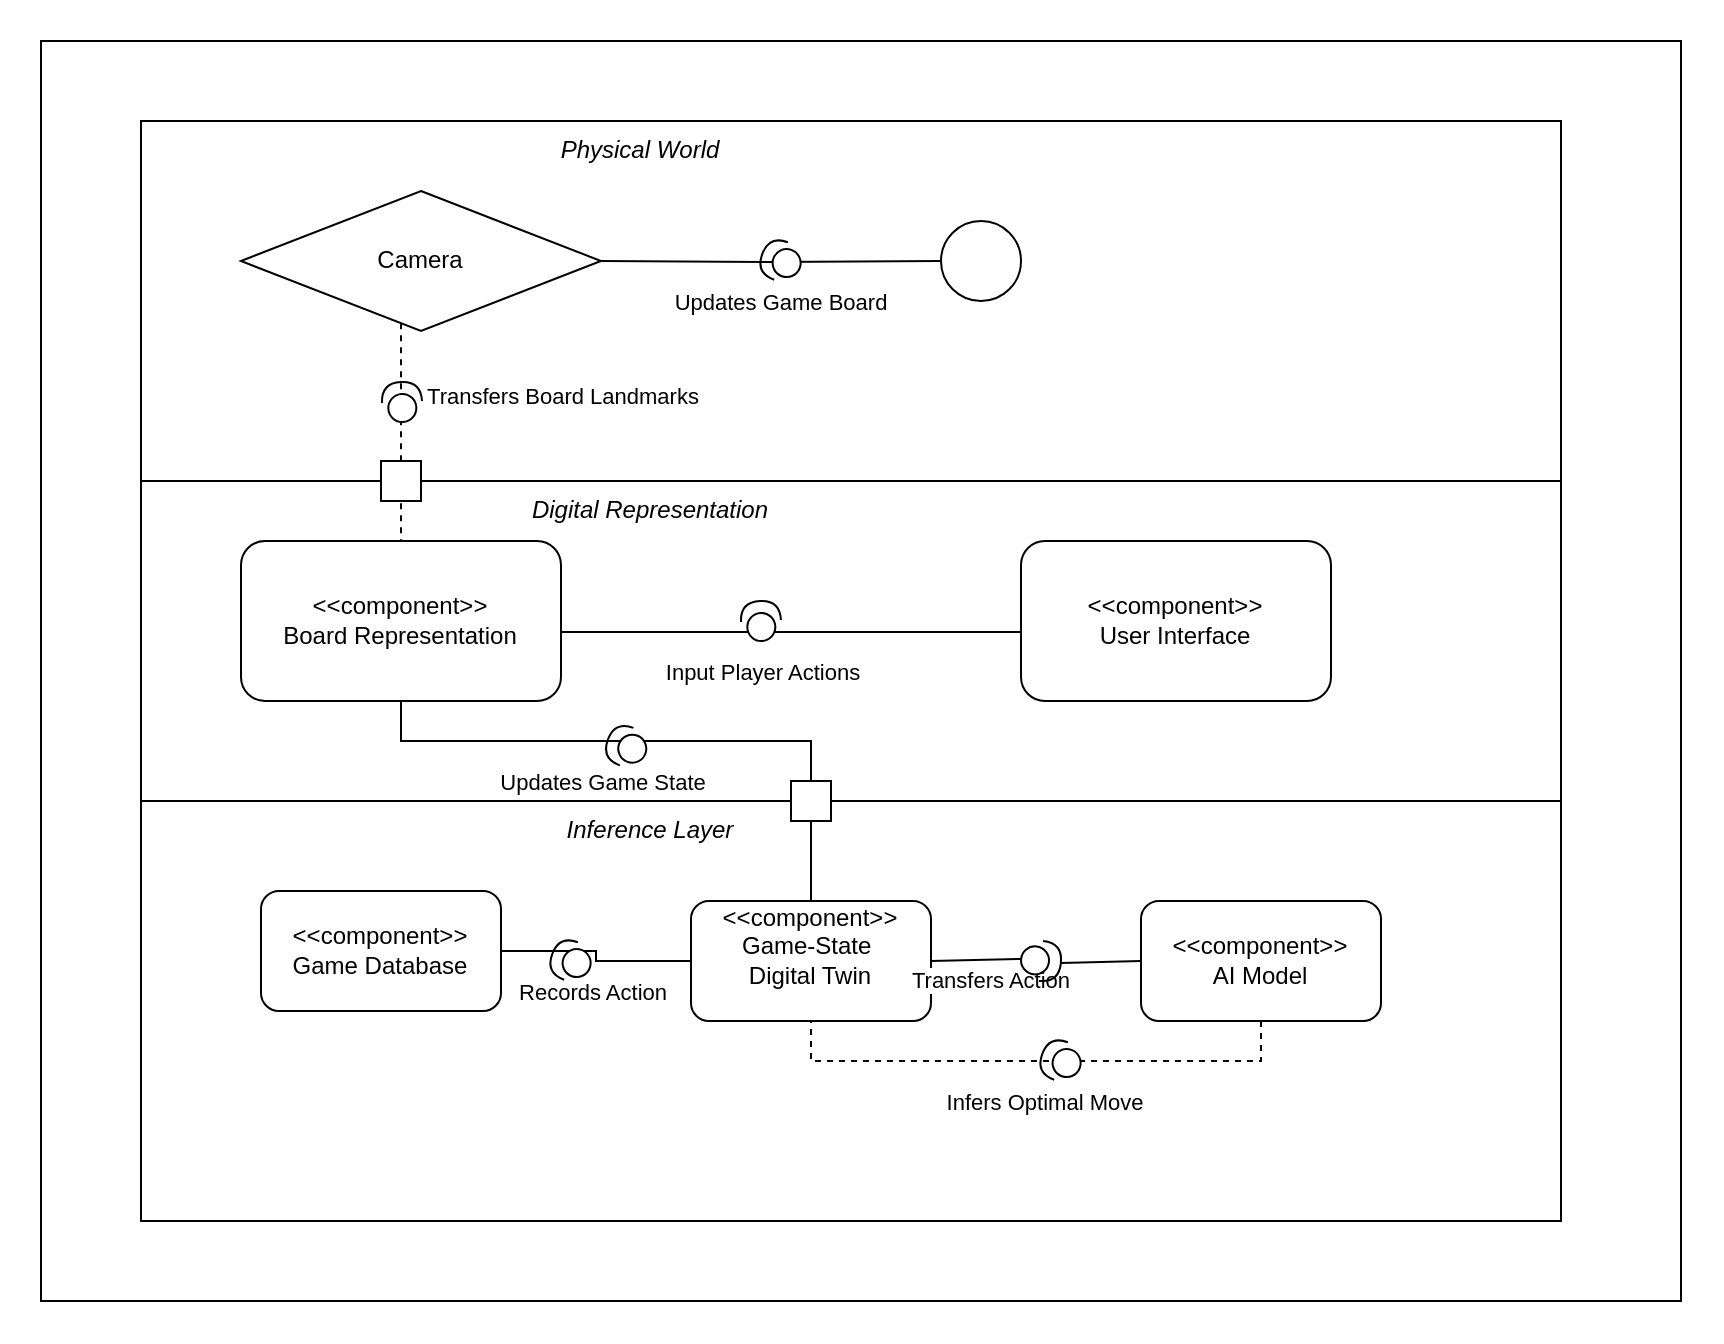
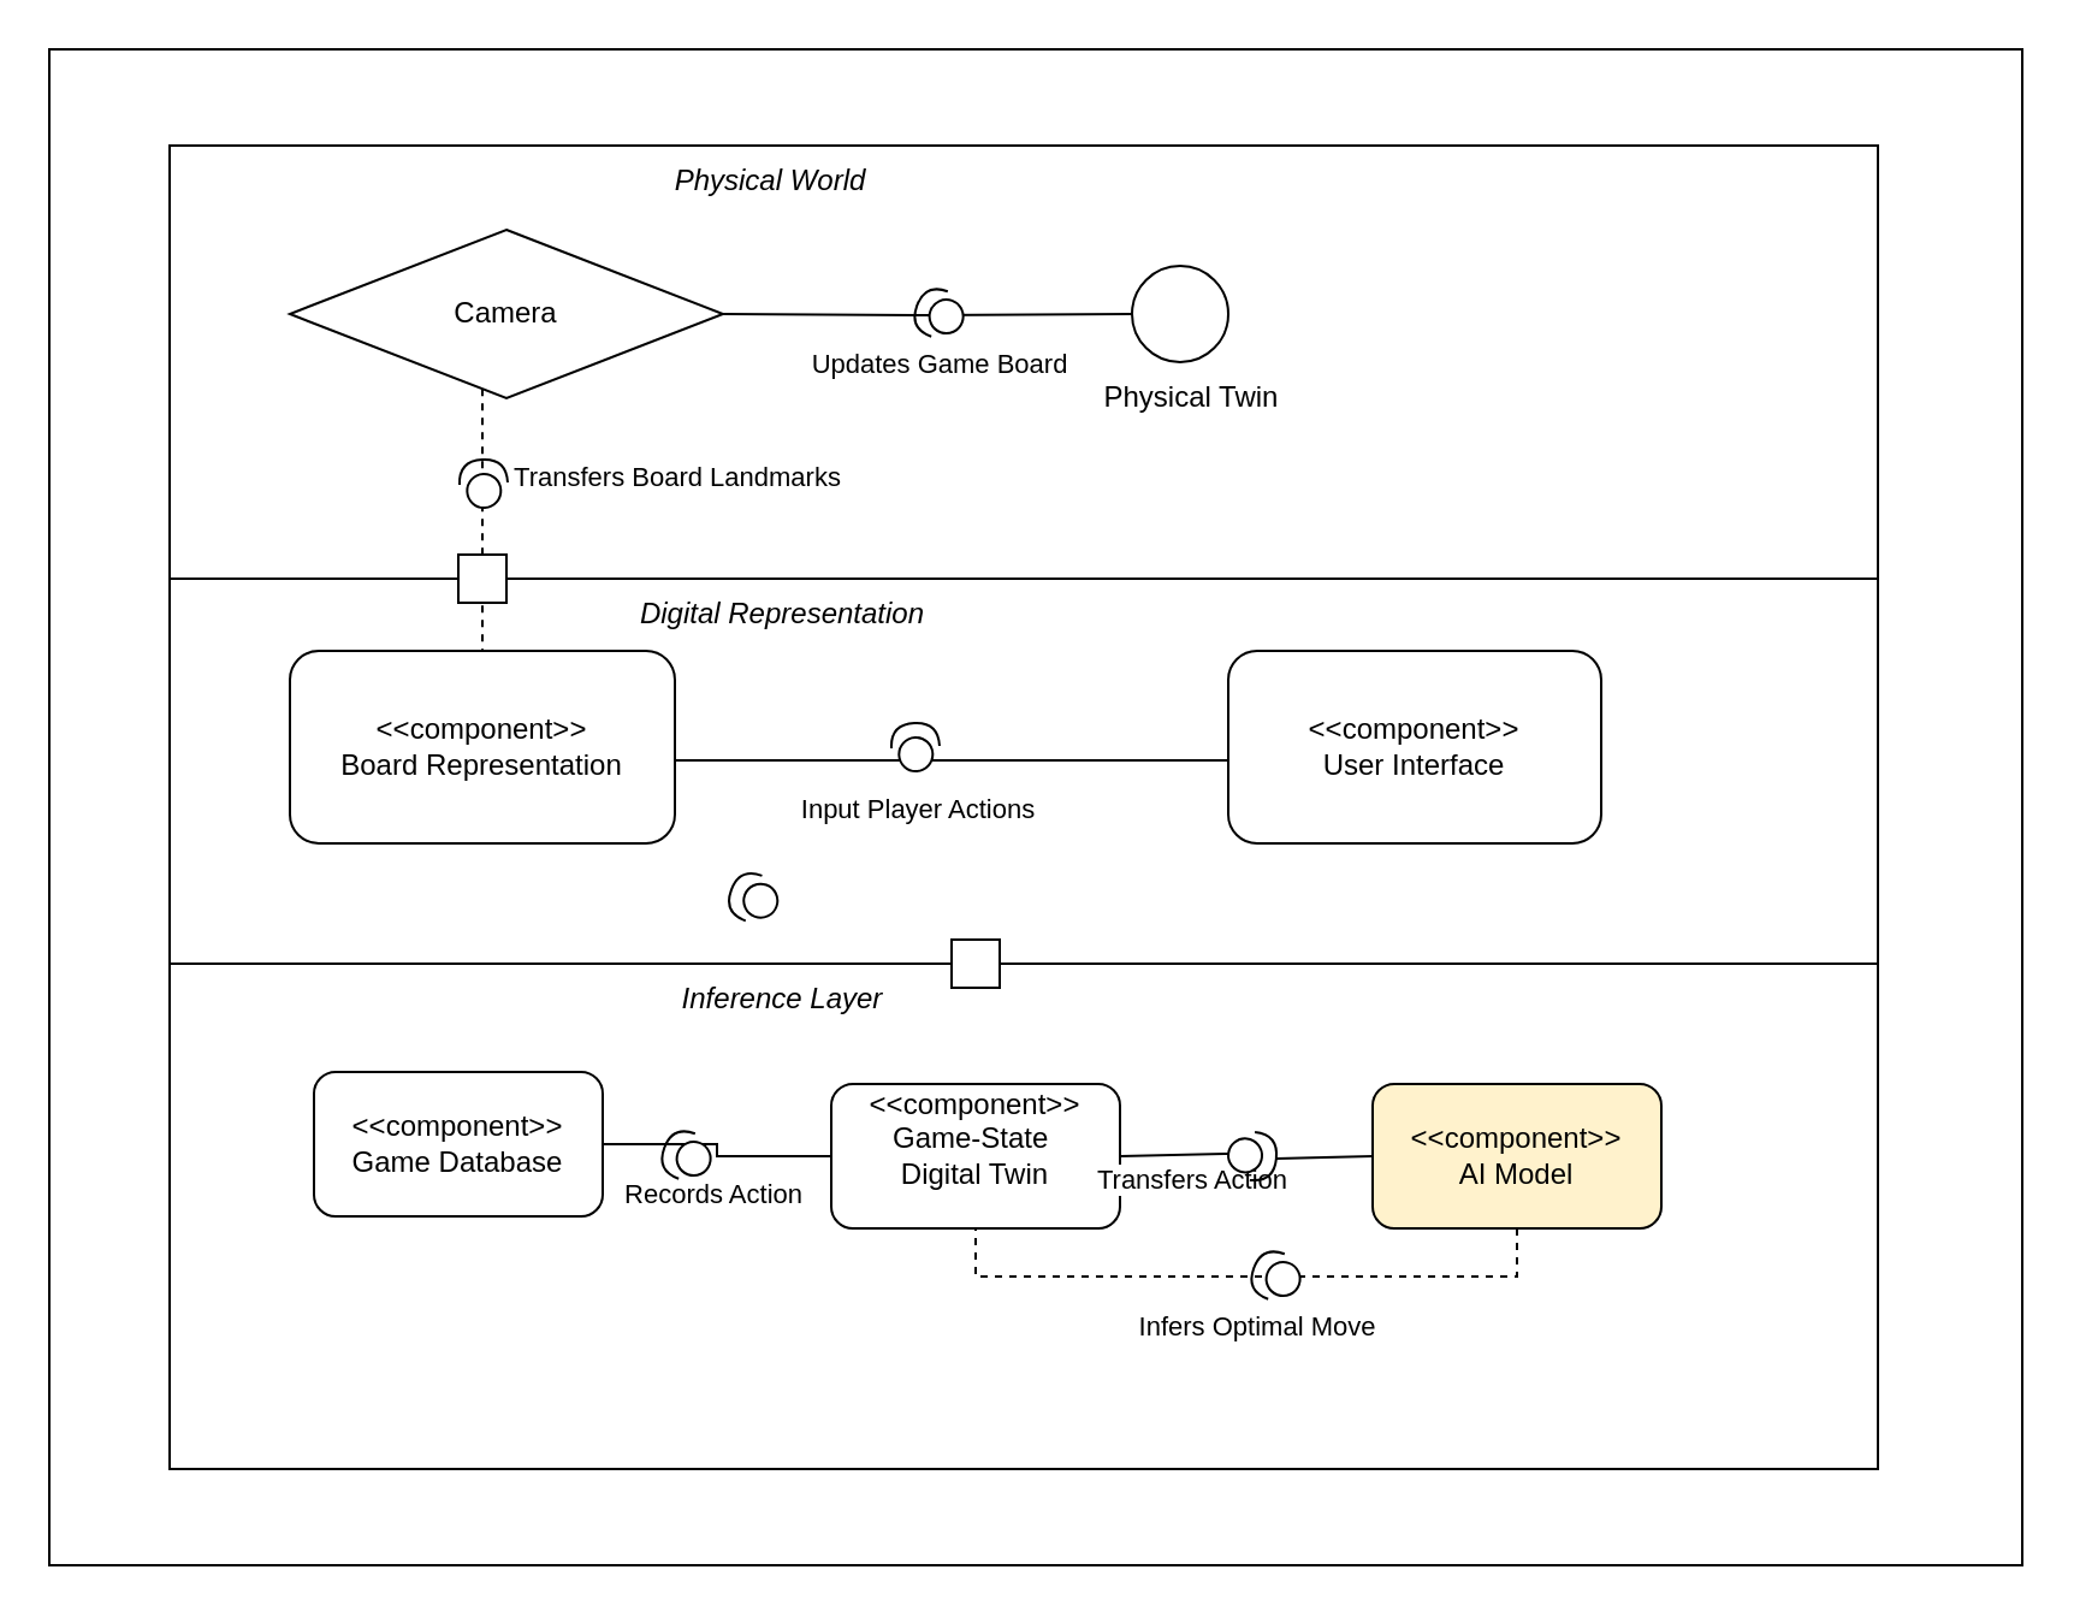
  <mxCell id="0" />
  <mxCell id="1" parent="0" />
  <mxCell id="2" value="" style="rounded=0;whiteSpace=wrap;html=1;" vertex="1" parent="1"><mxGeometry x="20" y="20" width="820" height="630" as="geometry" /></mxCell>
  <mxCell id="3" value="" style="rounded=0;whiteSpace=wrap;html=1;movable=0;resizable=0;rotatable=0;deletable=0;editable=0;locked=1;connectable=0;" vertex="1" parent="1"><mxGeometry x="70" y="400" width="710" height="210" as="geometry" /></mxCell>
  <mxCell id="4" value="" style="rounded=0;whiteSpace=wrap;html=1;" vertex="1" parent="1"><mxGeometry x="70" y="240" width="710" height="160" as="geometry" /></mxCell>
  <mxCell id="5" value="" style="rounded=0;whiteSpace=wrap;html=1;" vertex="1" parent="1"><mxGeometry x="70" y="60" width="710" height="180" as="geometry" /></mxCell>
- <mxCell id="6" style="edgeStyle=orthogonalEdgeStyle;rounded=0;orthogonalLoop=1;jettySize=auto;html=1;startArrow=none;startFill=0;endArrow=none;endFill=0;movable=0;resizable=0;rotatable=0;deletable=0;editable=0;locked=1;connectable=0;" edge="1" parent="1" source="8" target="15"><mxGeometry relative="1" as="geometry"><Array as="points"><mxPoint x="200" y="370" /><mxPoint x="405" y="370" /></Array></mxGeometry></mxCell>
- <mxCell id="7" value="Updates Game State" style="edgeLabel;html=1;align=center;verticalAlign=middle;resizable=0;points=[];" vertex="1" connectable="0" parent="6"><mxGeometry x="-0.281" y="3" relative="1" as="geometry"><mxPoint x="10" y="23" as="offset" /></mxGeometry></mxCell>
  <mxCell id="8" value="&lt;div&gt;&lt;div&gt;&amp;lt;&amp;lt;component&amp;gt;&amp;gt;&lt;/div&gt;&lt;/div&gt;Board Representation" style="rounded=1;whiteSpace=wrap;html=1;" parent="1" vertex="1"><mxGeometry x="120" y="270" width="160" height="80" as="geometry" /></mxCell>
  <mxCell id="9" value="&lt;div&gt;&lt;div&gt;&amp;lt;&amp;lt;component&amp;gt;&amp;gt;&lt;/div&gt;&lt;/div&gt;Game Database" style="rounded=1;whiteSpace=wrap;html=1;" parent="1" vertex="1"><mxGeometry x="130" y="445" width="120" height="60" as="geometry" /></mxCell>
  <mxCell id="10" style="edgeStyle=orthogonalEdgeStyle;rounded=0;orthogonalLoop=1;jettySize=auto;html=1;exitX=0.5;exitY=1;exitDx=0;exitDy=0;entryX=0.5;entryY=1;entryDx=0;entryDy=0;endArrow=none;endFill=0;movable=0;resizable=0;rotatable=0;deletable=0;editable=0;locked=1;connectable=0;dashed=1;" parent="1" source="12" target="15" edge="1"><mxGeometry relative="1" as="geometry" /></mxCell>
  <mxCell id="11" value="Infers Optimal Move" style="edgeLabel;html=1;align=center;verticalAlign=middle;resizable=0;points=[];" parent="10" vertex="1" connectable="0"><mxGeometry x="-0.04" y="3" relative="1" as="geometry"><mxPoint x="-2" y="17" as="offset" /></mxGeometry></mxCell>
- <mxCell id="12" value="&lt;div&gt;&lt;div&gt;&amp;lt;&amp;lt;component&amp;gt;&amp;gt;&lt;/div&gt;&lt;/div&gt;AI Model" style="rounded=1;whiteSpace=wrap;html=1;" parent="1" vertex="1"><mxGeometry x="570" y="450" width="120" height="60" as="geometry" /></mxCell>
+ <mxCell id="12" value="&lt;div&gt;&lt;div&gt;&amp;lt;&amp;lt;component&amp;gt;&amp;gt;&lt;/div&gt;&lt;/div&gt;AI Model" style="rounded=1;whiteSpace=wrap;html=1;fillColor=#fff2cc;" parent="1" vertex="1"><mxGeometry x="570" y="450" width="120" height="60" as="geometry" /></mxCell>
  <mxCell id="13" style="edgeStyle=orthogonalEdgeStyle;rounded=0;orthogonalLoop=1;jettySize=auto;html=1;entryX=1;entryY=0.5;entryDx=0;entryDy=0;endArrow=none;endFill=0;movable=0;resizable=0;rotatable=0;deletable=0;editable=0;locked=1;connectable=0;" parent="1" source="15" target="9" edge="1"><mxGeometry relative="1" as="geometry" /></mxCell>
  <mxCell id="14" value="Records Action" style="edgeLabel;html=1;align=center;verticalAlign=middle;resizable=0;points=[];" parent="13" vertex="1" connectable="0"><mxGeometry x="0.101" y="-2" relative="1" as="geometry"><mxPoint y="22" as="offset" /></mxGeometry></mxCell>
  <mxCell id="15" value="&lt;div&gt;&lt;div&gt;&amp;lt;&amp;lt;component&amp;gt;&amp;gt;&lt;/div&gt;&lt;/div&gt;Game-State&amp;nbsp;&lt;div&gt;Digital Twin&lt;div&gt;&lt;br&gt;&lt;/div&gt;&lt;/div&gt;" style="rounded=1;whiteSpace=wrap;html=1;" parent="1" vertex="1"><mxGeometry x="345" y="450" width="120" height="60" as="geometry" /></mxCell>
  <mxCell id="16" value="" style="endArrow=none;html=1;rounded=0;entryX=0;entryY=0.5;entryDx=0;entryDy=0;exitX=1;exitY=0.5;exitDx=0;exitDy=0;endFill=0;" parent="1" source="32" target="12" edge="1"><mxGeometry width="50" height="50" relative="1" as="geometry"><mxPoint x="400" y="500" as="sourcePoint" /><mxPoint x="450" y="450" as="targetPoint" /></mxGeometry></mxCell>
  <mxCell id="17" style="edgeStyle=orthogonalEdgeStyle;rounded=0;orthogonalLoop=1;jettySize=auto;html=1;exitX=0;exitY=0.75;exitDx=0;exitDy=0;entryX=1;entryY=0.75;entryDx=0;entryDy=0;endArrow=none;endFill=0;movable=0;resizable=0;rotatable=0;deletable=0;editable=0;locked=1;connectable=0;" parent="1" edge="1"><mxGeometry relative="1" as="geometry"><mxPoint x="510" y="315.44" as="sourcePoint" /><mxPoint x="280" y="315.44" as="targetPoint" /></mxGeometry></mxCell>
  <mxCell id="18" value="Input Player Actions" style="edgeLabel;html=1;align=center;verticalAlign=middle;resizable=0;points=[];" parent="17" vertex="1" connectable="0"><mxGeometry x="0.132" y="-3" relative="1" as="geometry"><mxPoint y="23" as="offset" /></mxGeometry></mxCell>
  <mxCell id="19" value="&lt;div&gt;&lt;div&gt;&amp;lt;&amp;lt;component&amp;gt;&amp;gt;&lt;/div&gt;&lt;/div&gt;User Interface" style="rounded=1;whiteSpace=wrap;html=1;" parent="1" vertex="1"><mxGeometry x="510" y="270" width="155" height="80" as="geometry" /></mxCell>
  <mxCell id="20" style="edgeStyle=orthogonalEdgeStyle;rounded=0;orthogonalLoop=1;jettySize=auto;html=1;endArrow=none;endFill=0;dashed=1;" parent="1" source="22" target="8" edge="1"><mxGeometry relative="1" as="geometry"><Array as="points"><mxPoint x="200" y="230" /><mxPoint x="200" y="230" /></Array></mxGeometry></mxCell>
  <mxCell id="21" value="Transfers Board Landmarks" style="edgeLabel;html=1;align=center;verticalAlign=middle;resizable=0;points=[];" parent="20" vertex="1" connectable="0"><mxGeometry x="-0.336" relative="1" as="geometry"><mxPoint x="80" as="offset" /></mxGeometry></mxCell>
  <mxCell id="22" value="Camera" style="rhombus;whiteSpace=wrap;html=1;" parent="1" vertex="1"><mxGeometry x="120" y="95" width="180" height="70" as="geometry" /></mxCell>
  <mxCell id="23" style="edgeStyle=orthogonalEdgeStyle;rounded=0;orthogonalLoop=1;jettySize=auto;html=1;entryX=1;entryY=0.5;entryDx=0;entryDy=0;endArrow=none;endFill=0;movable=0;resizable=0;rotatable=0;deletable=0;editable=0;locked=1;connectable=0;" edge="1" parent="1" target="22"><mxGeometry relative="1" as="geometry"><mxPoint x="470" y="130" as="sourcePoint" /></mxGeometry></mxCell>
  <mxCell id="24" value="Updates Game Board" style="edgeLabel;html=1;align=center;verticalAlign=middle;resizable=0;points=[];" vertex="1" connectable="0" parent="23"><mxGeometry x="-0.118" y="-3" relative="1" as="geometry"><mxPoint x="-5" y="23" as="offset" /></mxGeometry></mxCell>
  <mxCell id="25" value="&lt;i&gt;Physical World&lt;/i&gt;" style="text;html=1;align=center;verticalAlign=middle;whiteSpace=wrap;rounded=0;" vertex="1" parent="1"><mxGeometry x="260" y="60" width="120" height="30" as="geometry" /></mxCell>
  <mxCell id="26" value="&lt;i&gt;Digital Representation&lt;/i&gt;" style="text;html=1;align=center;verticalAlign=middle;whiteSpace=wrap;rounded=0;" vertex="1" parent="1"><mxGeometry x="250" y="240" width="150" height="30" as="geometry" /></mxCell>
  <mxCell id="27" value="&lt;i&gt;Inference Layer&lt;/i&gt;" style="text;html=1;align=center;verticalAlign=middle;whiteSpace=wrap;rounded=0;" vertex="1" parent="1"><mxGeometry x="250" y="400" width="150" height="30" as="geometry" /></mxCell>
  <mxCell id="28" value="" style="whiteSpace=wrap;html=1;aspect=fixed;" vertex="1" parent="1"><mxGeometry x="395" y="390" width="20" height="20" as="geometry" /></mxCell>
  <mxCell id="29" value="" style="whiteSpace=wrap;html=1;aspect=fixed;" vertex="1" parent="1"><mxGeometry x="190" y="230" width="20" height="20" as="geometry" /></mxCell>
  <mxCell id="30" value="" style="endArrow=none;html=1;rounded=0;entryX=0;entryY=0.5;entryDx=0;entryDy=0;exitX=1;exitY=0.5;exitDx=0;exitDy=0;endFill=0;" edge="1" parent="1" source="15" target="32"><mxGeometry width="50" height="50" relative="1" as="geometry"><mxPoint x="465" y="480" as="sourcePoint" /><mxPoint x="570" y="480" as="targetPoint" /></mxGeometry></mxCell>
  <mxCell id="31" value="Transfers Action" style="edgeLabel;html=1;align=center;verticalAlign=middle;resizable=0;points=[];" vertex="1" connectable="0" parent="30"><mxGeometry x="-0.165" y="3" relative="1" as="geometry"><mxPoint x="11" y="13" as="offset" /></mxGeometry></mxCell>
  <mxCell id="32" value="" style="shape=providedRequiredInterface;html=1;verticalLabelPosition=bottom;sketch=0;rotation=-84;direction=south;" vertex="1" parent="1"><mxGeometry x="510" y="470" width="20" height="20" as="geometry" /></mxCell>
  <mxCell id="33" value="" style="shape=providedRequiredInterface;html=1;verticalLabelPosition=bottom;sketch=0;rotation=-160;" vertex="1" parent="1"><mxGeometry x="519.997" y="519.997" width="20" height="20" as="geometry" /></mxCell>
  <mxCell id="34" value="" style="shape=providedRequiredInterface;html=1;verticalLabelPosition=bottom;sketch=0;rotation=-160;" vertex="1" parent="1"><mxGeometry x="274.997" y="469.997" width="20" height="20" as="geometry" /></mxCell>
  <mxCell id="35" value="" style="shape=providedRequiredInterface;html=1;verticalLabelPosition=bottom;sketch=0;rotation=-160;" vertex="1" parent="1"><mxGeometry x="302.817" y="362.817" width="20" height="20" as="geometry" /></mxCell>
  <mxCell id="36" value="" style="shape=providedRequiredInterface;html=1;verticalLabelPosition=bottom;sketch=0;rotation=-93;" vertex="1" parent="1"><mxGeometry x="370" y="300" width="20" height="20" as="geometry" /></mxCell>
  <mxCell id="37" value="" style="shape=providedRequiredInterface;html=1;verticalLabelPosition=bottom;sketch=0;rotation=-93;" vertex="1" parent="1"><mxGeometry x="190.51" y="190.51" width="20" height="20" as="geometry" /></mxCell>
  <mxCell id="38" value="" style="shape=providedRequiredInterface;html=1;verticalLabelPosition=bottom;sketch=0;rotation=-160;" vertex="1" parent="1"><mxGeometry x="379.997" y="119.997" width="20" height="20" as="geometry" /></mxCell>
  <mxCell id="39" value="" style="ellipse;whiteSpace=wrap;html=1;aspect=fixed;" vertex="1" parent="1"><mxGeometry x="470" y="110" width="40" height="40" as="geometry" /></mxCell>
+ <mxCell id="40" value="Physical Twin" style="text;html=1;align=center;verticalAlign=middle;whiteSpace=wrap;rounded=0;" vertex="1" parent="1"><mxGeometry x="450" y="150" width="90" height="30" as="geometry" /></mxCell>
